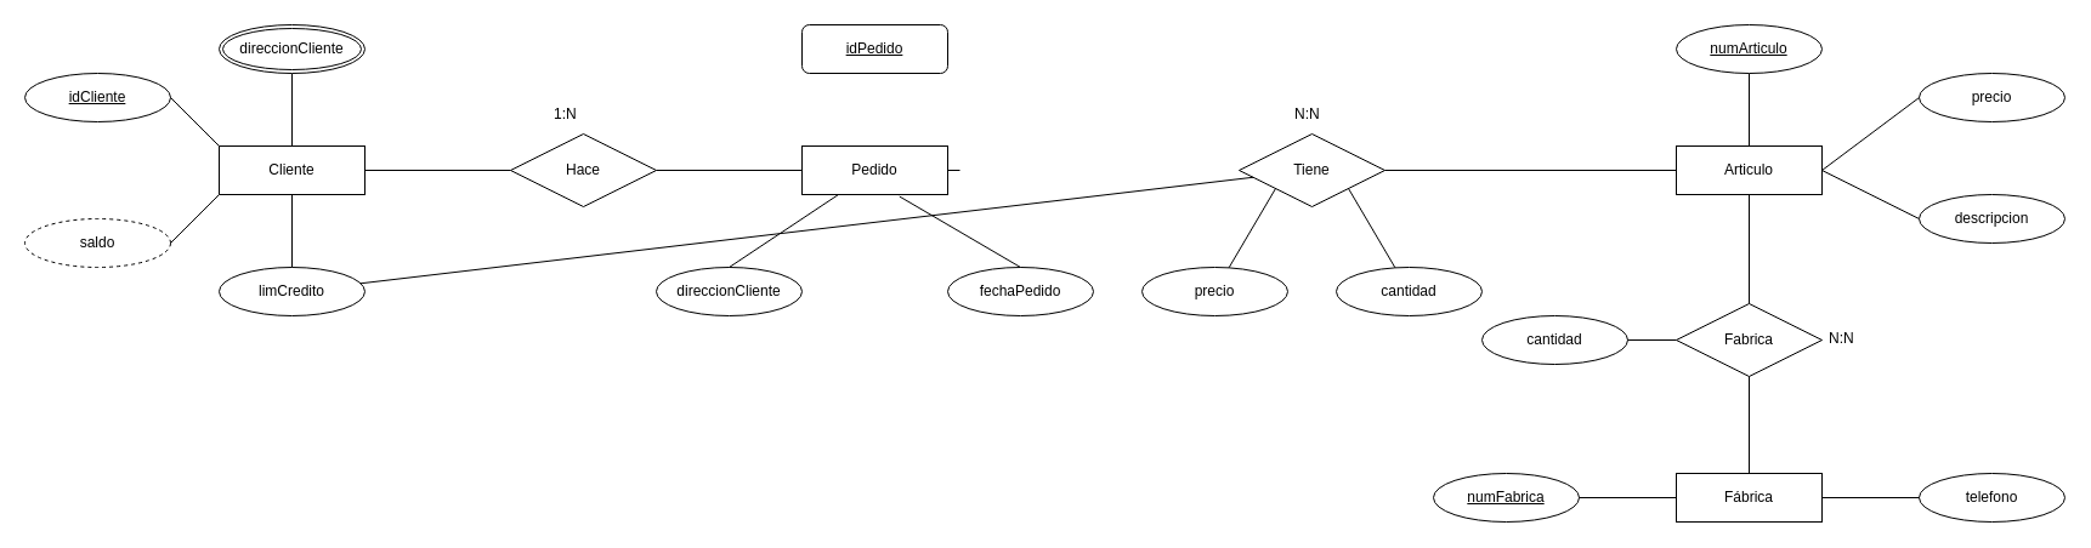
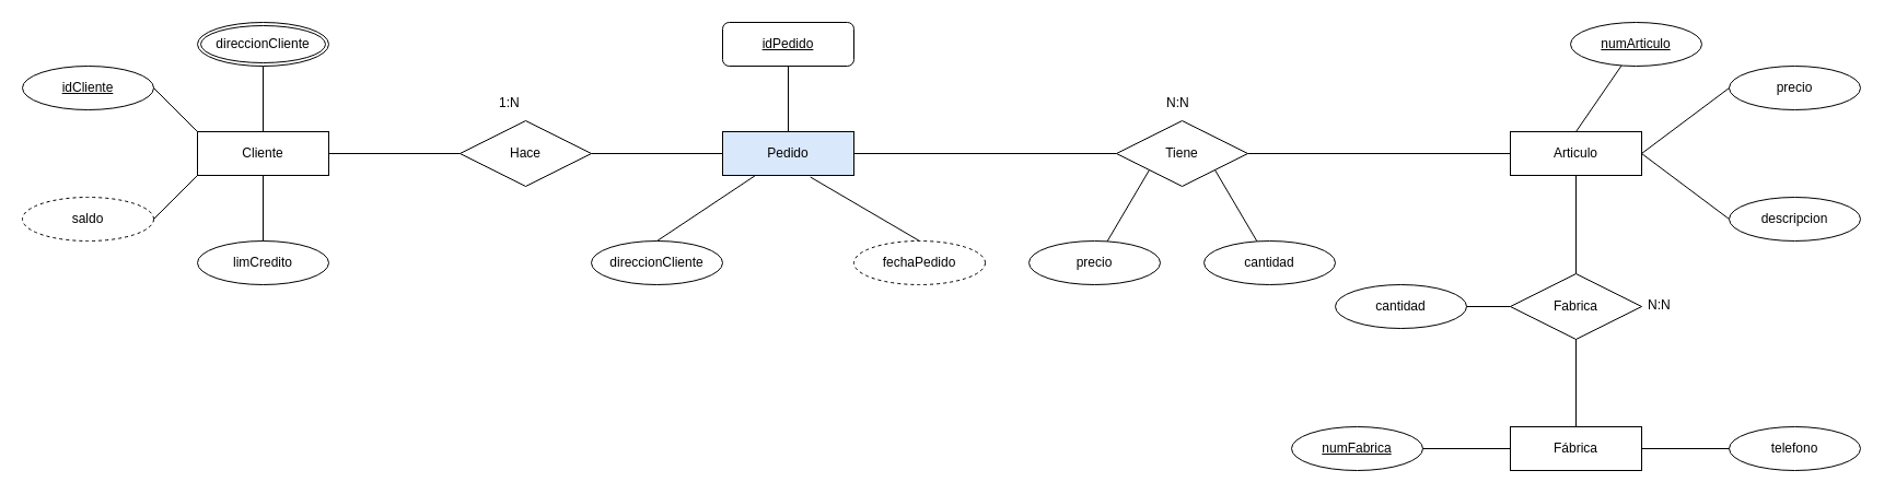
  <mxCell id="0" />
  <mxCell id="1" parent="0" />
  <mxCell id="2" value="Cliente" style="shape=ext;margin=3;double=1;whiteSpace=wrap;html=1;align=center;" parent="1" vertex="1"><mxGeometry x="180" y="120" width="120" height="40" as="geometry" /></mxCell>
  <mxCell id="3" value="Hace" style="shape=rhombus;perimeter=rhombusPerimeter;whiteSpace=wrap;html=1;align=center;" parent="1" vertex="1"><mxGeometry x="420" y="110" width="120" height="60" as="geometry" /></mxCell>
  <mxCell id="4" value="idCliente" style="ellipse;whiteSpace=wrap;html=1;align=center;fontStyle=4;" parent="1" vertex="1"><mxGeometry x="20" y="60" width="120" height="40" as="geometry" /></mxCell>
  <mxCell id="5" value="&lt;div&gt;saldo&lt;/div&gt;" style="ellipse;whiteSpace=wrap;html=1;align=center;dashed=1;" parent="1" vertex="1"><mxGeometry x="20" y="180" width="120" height="40" as="geometry" /></mxCell>
  <mxCell id="6" value="&lt;div&gt;limCredito&lt;/div&gt;" style="ellipse;whiteSpace=wrap;html=1;align=center;" parent="1" vertex="1"><mxGeometry x="180" y="220" width="120" height="40" as="geometry" /></mxCell>
  <mxCell id="7" value="" style="endArrow=none;html=1;rounded=0;entryX=0;entryY=0;entryDx=0;entryDy=0;" parent="1" target="2" edge="1"><mxGeometry relative="1" as="geometry"><mxPoint x="140" y="80" as="sourcePoint" /><mxPoint x="300" y="80" as="targetPoint" /></mxGeometry></mxCell>
  <mxCell id="8" value="" style="endArrow=none;html=1;rounded=0;entryX=0.5;entryY=0;entryDx=0;entryDy=0;exitX=0.5;exitY=1;exitDx=0;exitDy=0;" parent="1" target="2" edge="1"><mxGeometry relative="1" as="geometry"><mxPoint x="240" y="60" as="sourcePoint" /><mxPoint x="300" y="100" as="targetPoint" /></mxGeometry></mxCell>
  <mxCell id="9" value="" style="endArrow=none;html=1;rounded=0;exitX=1;exitY=0.5;exitDx=0;exitDy=0;entryX=0;entryY=1;entryDx=0;entryDy=0;" parent="1" source="5" target="2" edge="1"><mxGeometry relative="1" as="geometry"><mxPoint x="40" y="160" as="sourcePoint" /><mxPoint x="200" y="160" as="targetPoint" /></mxGeometry></mxCell>
  <mxCell id="10" value="" style="endArrow=none;html=1;rounded=0;exitX=0.5;exitY=1;exitDx=0;exitDy=0;entryX=0.5;entryY=0;entryDx=0;entryDy=0;" parent="1" source="2" target="6" edge="1"><mxGeometry relative="1" as="geometry"><mxPoint x="210" y="200" as="sourcePoint" /><mxPoint x="370" y="200" as="targetPoint" /></mxGeometry></mxCell>
  <mxCell id="11" value="" style="endArrow=none;html=1;rounded=0;entryX=0;entryY=0.5;entryDx=0;entryDy=0;" parent="1" target="3" edge="1"><mxGeometry relative="1" as="geometry"><mxPoint x="300" y="140" as="sourcePoint" /><mxPoint x="410" y="140" as="targetPoint" /></mxGeometry></mxCell>
  <mxCell id="12" value="" style="endArrow=none;html=1;rounded=0;exitX=1;exitY=0.5;exitDx=0;exitDy=0;" parent="1" source="32" edge="1"><mxGeometry relative="1" as="geometry"><mxPoint x="750" y="140" as="sourcePoint" /><mxPoint x="790" y="140" as="targetPoint" /></mxGeometry></mxCell>
  <mxCell id="13" value="&lt;div&gt;Tiene&lt;/div&gt;" style="shape=rhombus;perimeter=rhombusPerimeter;whiteSpace=wrap;html=1;align=center;" parent="1" vertex="1"><mxGeometry x="1020" y="110" width="120" height="60" as="geometry" /></mxCell>
- <mxCell id="14" value="" style="endArrow=none;html=1;rounded=0;" parent="1" source="13" target="6" edge="1"><mxGeometry relative="1" as="geometry"><mxPoint x="760" y="230" as="sourcePoint" /><mxPoint x="970" y="140" as="targetPoint" /></mxGeometry></mxCell>
+ <mxCell id="14" value="" style="endArrow=none;html=1;rounded=0;entryX=1;entryY=0.5;entryDx=0;entryDy=0;" parent="1" source="13" target="32" edge="1"><mxGeometry relative="1" as="geometry"><mxPoint x="760" y="230" as="sourcePoint" /><mxPoint x="970" y="140" as="targetPoint" /></mxGeometry></mxCell>
  <mxCell id="15" value="" style="endArrow=none;html=1;rounded=0;entryX=1;entryY=0.5;entryDx=0;entryDy=0;exitX=0;exitY=0.5;exitDx=0;exitDy=0;" parent="1" source="22" target="13" edge="1"><mxGeometry relative="1" as="geometry"><mxPoint x="1550" y="140" as="sourcePoint" /><mxPoint x="1320" y="220" as="targetPoint" /></mxGeometry></mxCell>
  <mxCell id="16" value="N:N" style="text;strokeColor=none;fillColor=none;spacingLeft=4;spacingRight=4;overflow=hidden;rotatable=0;points=[[0,0.5],[1,0.5]];portConstraint=eastwest;fontSize=12;" parent="1" vertex="1"><mxGeometry x="1060" y="80" width="40" height="30" as="geometry" /></mxCell>
  <mxCell id="17" value="precio" style="ellipse;whiteSpace=wrap;html=1;align=center;" parent="1" vertex="1"><mxGeometry x="1580" y="60" width="120" height="40" as="geometry" /></mxCell>
  <mxCell id="18" value="" style="endArrow=none;html=1;rounded=0;entryX=1;entryY=0.5;entryDx=0;entryDy=0;exitX=0;exitY=0.5;exitDx=0;exitDy=0;" parent="1" source="17" target="22" edge="1"><mxGeometry relative="1" as="geometry"><mxPoint x="1310" y="205" as="sourcePoint" /><mxPoint x="1440" y="165" as="targetPoint" /></mxGeometry></mxCell>
  <mxCell id="19" value="" style="endArrow=none;html=1;rounded=0;entryX=0;entryY=0.5;entryDx=0;entryDy=0;exitX=1;exitY=0.5;exitDx=0;exitDy=0;" parent="1" source="22" target="44" edge="1"><mxGeometry relative="1" as="geometry"><mxPoint x="1440" y="165" as="sourcePoint" /><mxPoint x="1560" y="220" as="targetPoint" /></mxGeometry></mxCell>
  <mxCell id="20" value="" style="endArrow=none;html=1;rounded=0;exitX=0.5;exitY=0;exitDx=0;exitDy=0;" parent="1" source="22" target="45" edge="1"><mxGeometry relative="1" as="geometry"><mxPoint x="1440" y="90" as="sourcePoint" /><mxPoint x="1440" y="60" as="targetPoint" /></mxGeometry></mxCell>
  <mxCell id="21" value="Cliente" style="whiteSpace=wrap;html=1;align=center;" parent="1" vertex="1"><mxGeometry x="180" y="120" width="120" height="40" as="geometry" /></mxCell>
  <mxCell id="22" value="Articulo" style="whiteSpace=wrap;html=1;align=center;" parent="1" vertex="1"><mxGeometry x="1380" y="120" width="120" height="40" as="geometry" /></mxCell>
  <mxCell id="23" value="Fábrica" style="whiteSpace=wrap;html=1;align=center;" parent="1" vertex="1"><mxGeometry x="1380" y="390" width="120" height="40" as="geometry" /></mxCell>
  <mxCell id="24" value="&lt;div&gt;Fabrica&lt;/div&gt;" style="shape=rhombus;perimeter=rhombusPerimeter;whiteSpace=wrap;html=1;align=center;" parent="1" vertex="1"><mxGeometry x="1380" y="250" width="120" height="60" as="geometry" /></mxCell>
  <mxCell id="25" value="" style="endArrow=none;html=1;rounded=0;exitX=0.5;exitY=0;exitDx=0;exitDy=0;entryX=0.5;entryY=1;entryDx=0;entryDy=0;" parent="1" source="23" target="24" edge="1"><mxGeometry relative="1" as="geometry"><mxPoint x="1440" y="430" as="sourcePoint" /><mxPoint x="1440" y="370" as="targetPoint" /></mxGeometry></mxCell>
  <mxCell id="26" value="N:N" style="text;strokeColor=none;fillColor=none;spacingLeft=4;spacingRight=4;overflow=hidden;rotatable=0;points=[[0,0.5],[1,0.5]];portConstraint=eastwest;fontSize=12;" parent="1" vertex="1"><mxGeometry x="1500" y="265" width="40" height="30" as="geometry" /></mxCell>
  <mxCell id="27" value="numFabrica" style="ellipse;whiteSpace=wrap;html=1;align=center;fontStyle=4;" parent="1" vertex="1"><mxGeometry x="1180" y="390" width="120" height="40" as="geometry" /></mxCell>
  <mxCell id="28" value="&lt;div&gt;telefono&lt;/div&gt;" style="ellipse;whiteSpace=wrap;html=1;align=center;" parent="1" vertex="1"><mxGeometry x="1580" y="390" width="120" height="40" as="geometry" /></mxCell>
  <mxCell id="29" value="" style="endArrow=none;html=1;rounded=0;" parent="1" edge="1"><mxGeometry relative="1" as="geometry"><mxPoint x="1500" y="410" as="sourcePoint" /><mxPoint x="1580" y="410" as="targetPoint" /></mxGeometry></mxCell>
  <mxCell id="30" value="" style="endArrow=none;html=1;rounded=0;entryX=0;entryY=0.5;entryDx=0;entryDy=0;" parent="1" target="23" edge="1"><mxGeometry relative="1" as="geometry"><mxPoint x="1300" y="410" as="sourcePoint" /><mxPoint x="1460" y="410" as="targetPoint" /></mxGeometry></mxCell>
  <mxCell id="31" value="1:N" style="text;strokeColor=none;fillColor=none;spacingLeft=4;spacingRight=4;overflow=hidden;rotatable=0;points=[[0,0.5],[1,0.5]];portConstraint=eastwest;fontSize=12;" parent="1" vertex="1"><mxGeometry x="450" y="80" width="40" height="30" as="geometry" /></mxCell>
- <mxCell id="32" value="&lt;div&gt;Pedido&lt;/div&gt;" style="whiteSpace=wrap;html=1;align=center;" parent="1" vertex="1"><mxGeometry x="660" y="120" width="120" height="40" as="geometry" /></mxCell>
+ <mxCell id="32" value="&lt;div&gt;Pedido&lt;/div&gt;" style="whiteSpace=wrap;html=1;align=center;fillColor=#dae8fc;" parent="1" vertex="1"><mxGeometry x="660" y="120" width="120" height="40" as="geometry" /></mxCell>
  <mxCell id="33" value="" style="endArrow=none;html=1;rounded=0;exitX=1;exitY=0.5;exitDx=0;exitDy=0;" parent="1" source="3" target="32" edge="1"><mxGeometry relative="1" as="geometry"><mxPoint x="530" y="140" as="sourcePoint" /><mxPoint x="850" y="140" as="targetPoint" /></mxGeometry></mxCell>
  <mxCell id="34" value="idPedido" style="whiteSpace=wrap;html=1;align=center;fontStyle=4;rounded=1;" parent="1" vertex="1"><mxGeometry x="660" y="20" width="120" height="40" as="geometry" /></mxCell>
+ <mxCell id="35" value="" style="endArrow=none;html=1;rounded=0;exitX=0.5;exitY=0;exitDx=0;exitDy=0;" parent="1" source="32" target="34" edge="1"><mxGeometry relative="1" as="geometry"><mxPoint x="560" y="60" as="sourcePoint" /><mxPoint x="720" y="60" as="targetPoint" /></mxGeometry></mxCell>
  <mxCell id="36" value="direccionCliente" style="ellipse;whiteSpace=wrap;html=1;align=center;" parent="1" vertex="1"><mxGeometry x="540" y="220" width="120" height="40" as="geometry" /></mxCell>
  <mxCell id="37" value="" style="endArrow=none;html=1;rounded=0;exitX=0.5;exitY=0;exitDx=0;exitDy=0;" parent="1" source="36" target="32" edge="1"><mxGeometry relative="1" as="geometry"><mxPoint x="720" y="210" as="sourcePoint" /><mxPoint x="720" y="160" as="targetPoint" /></mxGeometry></mxCell>
- <mxCell id="38" value="&lt;div&gt;fechaPedido&lt;/div&gt;" style="ellipse;whiteSpace=wrap;html=1;align=center;" parent="1" vertex="1"><mxGeometry x="780" y="220" width="120" height="40" as="geometry" /></mxCell>
+ <mxCell id="38" value="&lt;div&gt;fechaPedido&lt;/div&gt;" style="ellipse;whiteSpace=wrap;html=1;align=center;dashed=1;" parent="1" vertex="1"><mxGeometry x="780" y="220" width="120" height="40" as="geometry" /></mxCell>
  <mxCell id="39" value="" style="endArrow=none;html=1;rounded=0;entryX=0.5;entryY=0;entryDx=0;entryDy=0;exitX=0.669;exitY=1.039;exitDx=0;exitDy=0;exitPerimeter=0;" parent="1" source="32" target="38" edge="1"><mxGeometry relative="1" as="geometry"><mxPoint x="740" y="160" as="sourcePoint" /><mxPoint x="900" y="160" as="targetPoint" /></mxGeometry></mxCell>
  <mxCell id="40" value="precio" style="ellipse;whiteSpace=wrap;html=1;align=center;" parent="1" vertex="1"><mxGeometry x="940" y="220" width="120" height="40" as="geometry" /></mxCell>
  <mxCell id="41" value="cantidad" style="ellipse;whiteSpace=wrap;html=1;align=center;" parent="1" vertex="1"><mxGeometry x="1100" y="220" width="120" height="40" as="geometry" /></mxCell>
  <mxCell id="42" value="" style="endArrow=none;html=1;rounded=0;entryX=0;entryY=1;entryDx=0;entryDy=0;" parent="1" source="40" target="13" edge="1"><mxGeometry relative="1" as="geometry"><mxPoint x="1010" y="220" as="sourcePoint" /><mxPoint x="1170" y="220" as="targetPoint" /></mxGeometry></mxCell>
  <mxCell id="43" value="" style="endArrow=none;html=1;rounded=0;exitX=1;exitY=1;exitDx=0;exitDy=0;" parent="1" source="13" target="41" edge="1"><mxGeometry relative="1" as="geometry"><mxPoint x="1100" y="140" as="sourcePoint" /><mxPoint x="1270" y="150" as="targetPoint" /></mxGeometry></mxCell>
- <mxCell id="44" value="&lt;div&gt;descripcion&lt;/div&gt;" style="ellipse;whiteSpace=wrap;html=1;align=center;" parent="1" vertex="1"><mxGeometry x="1580" y="160" width="120" height="40" as="geometry" /></mxCell>
- <mxCell id="45" value="&lt;div&gt;numArticulo&lt;/div&gt;" style="ellipse;whiteSpace=wrap;html=1;align=center;fontStyle=4;" parent="1" vertex="1"><mxGeometry x="1380" y="20" width="120" height="40" as="geometry" /></mxCell>
+ <mxCell id="44" value="&lt;div&gt;descripcion&lt;/div&gt;" style="ellipse;whiteSpace=wrap;html=1;align=center;" parent="1" vertex="1"><mxGeometry x="1580" y="180" width="120" height="40" as="geometry" /></mxCell>
+ <mxCell id="45" value="&lt;div&gt;numArticulo&lt;/div&gt;" style="ellipse;whiteSpace=wrap;html=1;align=center;fontStyle=4;" parent="1" vertex="1"><mxGeometry x="1435" y="20" width="120" height="40" as="geometry" /></mxCell>
  <mxCell id="46" value="" style="endArrow=none;html=1;rounded=0;entryX=0.5;entryY=1;entryDx=0;entryDy=0;exitX=0.5;exitY=0;exitDx=0;exitDy=0;" parent="1" source="24" target="22" edge="1"><mxGeometry relative="1" as="geometry"><mxPoint x="1330" y="280" as="sourcePoint" /><mxPoint x="1490" y="280" as="targetPoint" /></mxGeometry></mxCell>
  <mxCell id="47" value="cantidad" style="ellipse;whiteSpace=wrap;html=1;align=center;" parent="1" vertex="1"><mxGeometry x="1220" y="260" width="120" height="40" as="geometry" /></mxCell>
  <mxCell id="48" value="" style="endArrow=none;html=1;rounded=0;entryX=0;entryY=0.5;entryDx=0;entryDy=0;exitX=1;exitY=0.5;exitDx=0;exitDy=0;" parent="1" source="47" target="24" edge="1"><mxGeometry relative="1" as="geometry"><mxPoint x="1290" y="360" as="sourcePoint" /><mxPoint x="1460" y="360" as="targetPoint" /></mxGeometry></mxCell>
  <mxCell id="49" value="direccionCliente" style="ellipse;shape=doubleEllipse;margin=3;whiteSpace=wrap;html=1;align=center;" vertex="1" parent="1"><mxGeometry x="180" y="20" width="120" height="40" as="geometry" /></mxCell>
